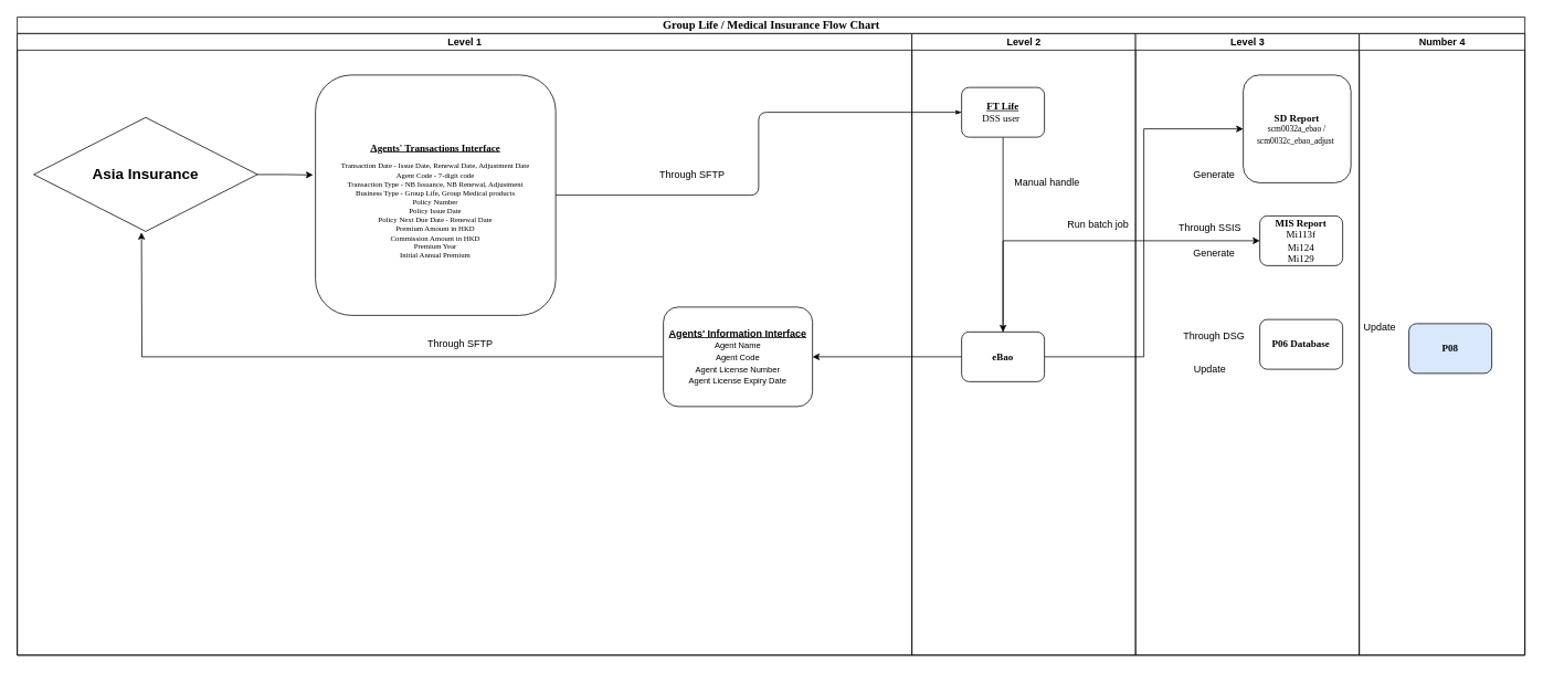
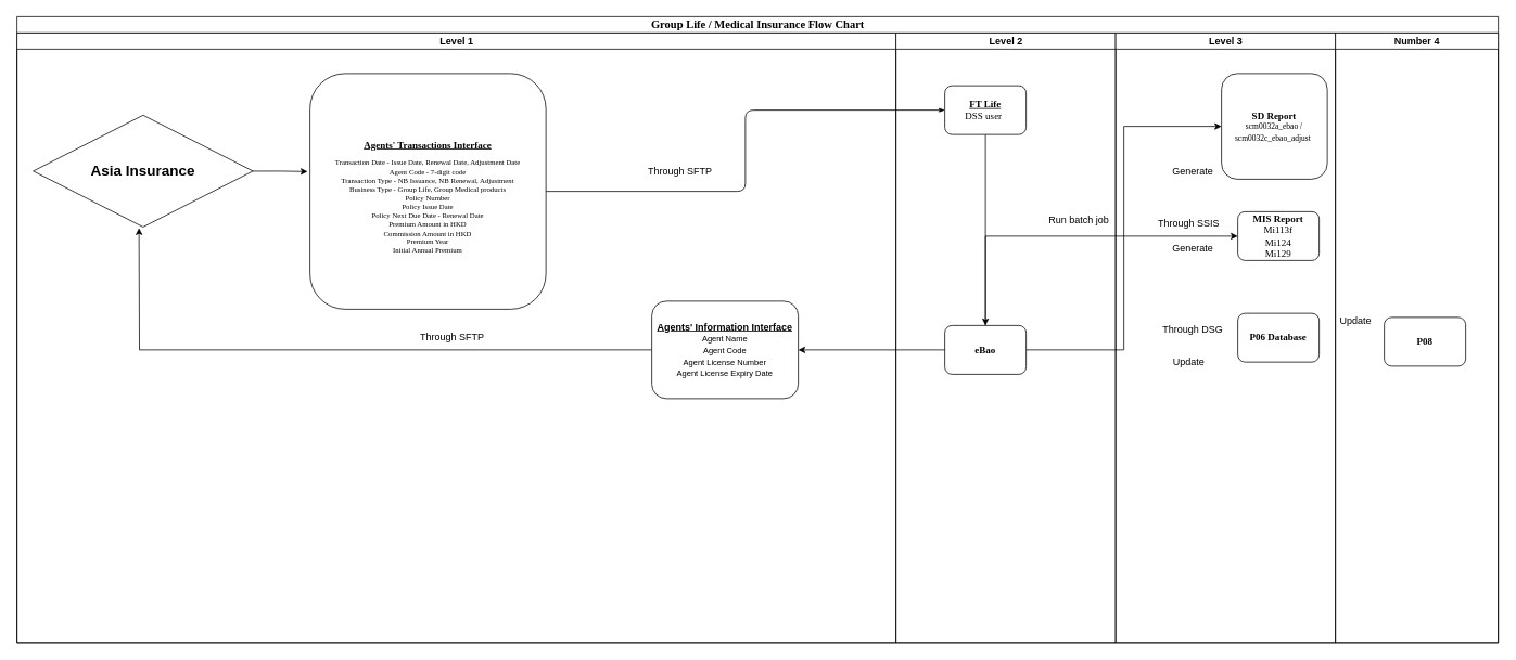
  <mxCell id="0" />
  <mxCell id="1" parent="0" />
  <mxCell id="2" value="&lt;font style=&quot;font-size: 14px;&quot;&gt;Group Life / Medical Insurance Flow Chart&lt;/font&gt;" style="swimlane;html=1;childLayout=stackLayout;startSize=20;rounded=0;shadow=0;labelBackgroundColor=none;strokeWidth=1;fontFamily=Verdana;fontSize=8;align=center;" parent="1" vertex="1"><mxGeometry x="20" y="20" width="1820" height="770" as="geometry" /></mxCell>
  <mxCell id="3" value="Level 1" style="swimlane;html=1;startSize=20;" parent="2" vertex="1"><mxGeometry y="20" width="1080" height="750" as="geometry" /></mxCell>
  <mxCell id="4" value="&lt;font style=&quot;&quot;&gt;&lt;font style=&quot;font-size: 12px;&quot;&gt;&lt;u style=&quot;&quot;&gt;&lt;b style=&quot;&quot;&gt;&lt;br&gt;&lt;/b&gt;&lt;/u&gt;&lt;b&gt;&lt;u&gt;Agents' Transactions Interface&lt;/u&gt;&lt;/b&gt;&lt;br&gt;&lt;/font&gt;&lt;br&gt;&lt;div style=&quot;font-size: 9px;&quot;&gt;Transaction Date - Issue Date, Renewal Date, Adjustment Date&lt;/div&gt;&lt;div style=&quot;font-size: 9px;&quot;&gt;Agent Code - 7-digit code&lt;/div&gt;&lt;div style=&quot;font-size: 9px;&quot;&gt;Transaction Type - NB Issuance, NB Renewal, Adjustment&lt;/div&gt;&lt;div style=&quot;font-size: 9px;&quot;&gt;Business Type - Group Life, Group Medical products&lt;/div&gt;&lt;div style=&quot;font-size: 9px;&quot;&gt;Policy Number&lt;/div&gt;&lt;div style=&quot;font-size: 9px;&quot;&gt;Policy Issue Date&lt;/div&gt;&lt;div style=&quot;font-size: 9px;&quot;&gt;Policy Next Due Date - Renewal Date&lt;/div&gt;&lt;div style=&quot;font-size: 9px;&quot;&gt;Premium Amount in HKD&lt;/div&gt;&lt;div style=&quot;font-size: 9px;&quot;&gt;Commission Amount in HKD&lt;/div&gt;&lt;div style=&quot;font-size: 9px;&quot;&gt;Premium Year&lt;/div&gt;&lt;div style=&quot;font-size: 9px;&quot;&gt;Initial Annual Premium&lt;/div&gt;&lt;/font&gt;" style="rounded=1;whiteSpace=wrap;html=1;shadow=0;labelBackgroundColor=none;strokeWidth=1;fontFamily=Verdana;fontSize=8;align=center;" parent="3" vertex="1"><mxGeometry x="360" y="50" width="290" height="290" as="geometry" /></mxCell>
  <mxCell id="5" value="Through SFTP" style="text;html=1;strokeColor=none;fillColor=none;align=center;verticalAlign=middle;whiteSpace=wrap;rounded=0;" vertex="1" parent="3"><mxGeometry x="750" y="150" width="130" height="40" as="geometry" /></mxCell>
  <mxCell id="6" style="edgeStyle=orthogonalEdgeStyle;rounded=0;orthogonalLoop=1;jettySize=auto;html=1;" edge="1" parent="3" source="7"><mxGeometry relative="1" as="geometry"><mxPoint x="150" y="240" as="targetPoint" /></mxGeometry></mxCell>
  <mxCell id="7" value="&lt;u&gt;&lt;b&gt;Agents' Information Interface&lt;/b&gt;&lt;/u&gt;&lt;br&gt;&lt;div&gt;&lt;font style=&quot;font-size: 10px;&quot;&gt;Agent Na&lt;/font&gt;&lt;font style=&quot;font-size: 10px;&quot;&gt;me&lt;/font&gt;&lt;/div&gt;&lt;div&gt;&lt;font style=&quot;font-size: 10px;&quot;&gt;Agent Code&lt;/font&gt;&lt;/div&gt;&lt;div&gt;&lt;font style=&quot;font-size: 10px;&quot;&gt;Agent License Number&lt;/font&gt;&lt;/div&gt;&lt;div&gt;&lt;font style=&quot;font-size: 10px;&quot;&gt;Agent License Expiry Date&lt;/font&gt;&lt;/div&gt;" style="rounded=1;whiteSpace=wrap;html=1;" vertex="1" parent="3"><mxGeometry x="780" y="330" width="180" height="120" as="geometry" /></mxCell>
  <mxCell id="8" value="Through SFTP" style="text;html=1;strokeColor=none;fillColor=none;align=center;verticalAlign=middle;whiteSpace=wrap;rounded=0;" vertex="1" parent="3"><mxGeometry x="450" y="355" width="170" height="40" as="geometry" /></mxCell>
  <mxCell id="9" value="&lt;b style=&quot;border-color: var(--border-color);&quot;&gt;&lt;font style=&quot;border-color: var(--border-color); font-size: 18px;&quot;&gt;Asia Insurance&lt;/font&gt;&lt;/b&gt;" style="rhombus;whiteSpace=wrap;html=1;" vertex="1" parent="3"><mxGeometry x="20" y="101.25" width="270" height="137.5" as="geometry" /></mxCell>
  <mxCell id="10" style="edgeStyle=orthogonalEdgeStyle;rounded=0;orthogonalLoop=1;jettySize=auto;html=1;entryX=-0.01;entryY=0.416;entryDx=0;entryDy=0;entryPerimeter=0;" edge="1" parent="3" source="9" target="4"><mxGeometry relative="1" as="geometry" /></mxCell>
  <mxCell id="11" style="edgeStyle=orthogonalEdgeStyle;rounded=1;html=1;labelBackgroundColor=none;startArrow=none;startFill=0;startSize=5;endArrow=classicThin;endFill=1;endSize=5;jettySize=auto;orthogonalLoop=1;strokeWidth=1;fontFamily=Verdana;fontSize=8" parent="2" source="4" target="14" edge="1"><mxGeometry relative="1" as="geometry" /></mxCell>
  <mxCell id="12" value="Level 2" style="swimlane;html=1;startSize=20;" parent="2" vertex="1"><mxGeometry x="1080" y="20" width="270" height="750" as="geometry" /></mxCell>
  <mxCell id="13" style="edgeStyle=orthogonalEdgeStyle;rounded=0;orthogonalLoop=1;jettySize=auto;html=1;" edge="1" parent="12" source="14" target="15"><mxGeometry relative="1" as="geometry" /></mxCell>
  <mxCell id="14" value="&lt;font style=&quot;font-size: 12px;&quot;&gt;&lt;b&gt;&lt;u&gt;FT Life&lt;br&gt;&lt;/u&gt;&lt;/b&gt;&lt;/font&gt;&lt;font style=&quot;font-size: 12px;&quot;&gt;DSS user&lt;/font&gt;&amp;nbsp;&amp;nbsp;" style="rounded=1;whiteSpace=wrap;html=1;shadow=0;labelBackgroundColor=none;strokeWidth=1;fontFamily=Verdana;fontSize=8;align=center;" parent="12" vertex="1"><mxGeometry x="60" y="65" width="100" height="60" as="geometry" /></mxCell>
  <mxCell id="15" value="&lt;font style=&quot;font-size: 12px;&quot;&gt;&lt;b&gt;eBao&lt;/b&gt;&lt;/font&gt;" style="rounded=1;whiteSpace=wrap;html=1;shadow=0;labelBackgroundColor=none;strokeWidth=1;fontFamily=Verdana;fontSize=8;align=center;" parent="12" vertex="1"><mxGeometry x="60" y="360" width="100" height="60" as="geometry" /></mxCell>
- <mxCell id="16" value="Manual handle&amp;nbsp;" style="text;html=1;strokeColor=none;fillColor=none;align=center;verticalAlign=middle;whiteSpace=wrap;rounded=0;" vertex="1" parent="12"><mxGeometry x="110" y="170" width="110" height="20" as="geometry" /></mxCell>
  <mxCell id="17" value="Run batch job" style="text;html=1;strokeColor=none;fillColor=none;align=center;verticalAlign=middle;whiteSpace=wrap;rounded=0;" vertex="1" parent="12"><mxGeometry x="170" y="220" width="110" height="20" as="geometry" /></mxCell>
  <mxCell id="18" value="Level 3" style="swimlane;html=1;startSize=20;" parent="2" vertex="1"><mxGeometry x="1350" y="20" width="270" height="750" as="geometry" /></mxCell>
  <mxCell id="19" value="&lt;font style=&quot;&quot;&gt;&lt;b style=&quot;font-size: 12px;&quot;&gt;SD Report&lt;br&gt;&lt;/b&gt;&lt;font style=&quot;font-size: 10px;&quot;&gt;scm0032a_ebao / scm0032c_ebao_adjust&lt;/font&gt;&lt;/font&gt;&lt;font style=&quot;font-size: 12px;&quot;&gt;&amp;nbsp;&lt;br&gt;&lt;/font&gt;" style="rounded=1;whiteSpace=wrap;html=1;shadow=0;labelBackgroundColor=none;strokeWidth=1;fontFamily=Verdana;fontSize=8;align=center;" vertex="1" parent="18"><mxGeometry x="130" y="50" width="130" height="130" as="geometry" /></mxCell>
  <mxCell id="20" value="&lt;font style=&quot;font-size: 12px;&quot;&gt;&lt;b&gt;MIS Report&lt;/b&gt;&lt;br&gt;Mi113f&lt;br&gt;Mi124&lt;br&gt;&amp;nbsp;Mi129&amp;nbsp;&lt;br&gt;&lt;/font&gt;" style="rounded=1;whiteSpace=wrap;html=1;shadow=0;labelBackgroundColor=none;strokeWidth=1;fontFamily=Verdana;fontSize=8;align=center;" vertex="1" parent="18"><mxGeometry x="150" y="220" width="100" height="60" as="geometry" /></mxCell>
  <mxCell id="21" value="&lt;font style=&quot;font-size: 12px;&quot;&gt;&lt;b&gt;P06 Database&lt;/b&gt;&lt;/font&gt;" style="rounded=1;whiteSpace=wrap;html=1;shadow=0;labelBackgroundColor=none;strokeWidth=1;fontFamily=Verdana;fontSize=8;align=center;" vertex="1" parent="18"><mxGeometry x="150" y="345" width="100" height="60" as="geometry" /></mxCell>
  <mxCell id="22" value="Through SSIS" style="text;html=1;strokeColor=none;fillColor=none;align=center;verticalAlign=middle;whiteSpace=wrap;rounded=0;" vertex="1" parent="18"><mxGeometry x="45" y="220" width="90" height="30" as="geometry" /></mxCell>
  <mxCell id="23" value="Through DSG" style="text;html=1;strokeColor=none;fillColor=none;align=center;verticalAlign=middle;whiteSpace=wrap;rounded=0;" vertex="1" parent="18"><mxGeometry x="50" y="350" width="90" height="30" as="geometry" /></mxCell>
  <mxCell id="24" value="Update" style="text;html=1;strokeColor=none;fillColor=none;align=center;verticalAlign=middle;whiteSpace=wrap;rounded=0;" vertex="1" parent="18"><mxGeometry x="60" y="390" width="60" height="30" as="geometry" /></mxCell>
  <mxCell id="25" value="Generate" style="text;html=1;strokeColor=none;fillColor=none;align=center;verticalAlign=middle;whiteSpace=wrap;rounded=0;" vertex="1" parent="18"><mxGeometry x="65" y="155" width="60" height="30" as="geometry" /></mxCell>
  <mxCell id="26" style="edgeStyle=orthogonalEdgeStyle;rounded=0;orthogonalLoop=1;jettySize=auto;html=1;entryX=0;entryY=0.5;entryDx=0;entryDy=0;" edge="1" parent="18" source="15" target="20"><mxGeometry relative="1" as="geometry"><mxPoint x="-520" y="240" as="targetPoint" /><Array as="points"><mxPoint x="150" y="250" /></Array></mxGeometry></mxCell>
  <mxCell id="27" value="Generate" style="text;html=1;strokeColor=none;fillColor=none;align=center;verticalAlign=middle;whiteSpace=wrap;rounded=0;" vertex="1" parent="18"><mxGeometry x="65" y="250" width="60" height="30" as="geometry" /></mxCell>
  <mxCell id="28" style="edgeStyle=orthogonalEdgeStyle;rounded=0;orthogonalLoop=1;jettySize=auto;html=1;entryX=0;entryY=0.5;entryDx=0;entryDy=0;" edge="1" parent="2" source="15" target="19"><mxGeometry relative="1" as="geometry"><mxPoint x="370" y="230" as="targetPoint" /></mxGeometry></mxCell>
  <mxCell id="29" style="edgeStyle=orthogonalEdgeStyle;rounded=0;orthogonalLoop=1;jettySize=auto;html=1;" edge="1" parent="2" source="15" target="7"><mxGeometry relative="1" as="geometry" /></mxCell>
  <mxCell id="30" value="Number 4" style="swimlane;html=1;startSize=20;" parent="2" vertex="1"><mxGeometry x="1620" y="20" width="200" height="750" as="geometry" /></mxCell>
- <mxCell id="31" value="&lt;font style=&quot;font-size: 12px;&quot;&gt;&lt;b&gt;P08&lt;/b&gt;&lt;/font&gt;" style="rounded=1;whiteSpace=wrap;html=1;shadow=0;labelBackgroundColor=none;strokeWidth=1;fontFamily=Verdana;fontSize=8;align=center;fillColor=#dae8fc;" vertex="1" parent="30"><mxGeometry x="60" y="350" width="100" height="60" as="geometry" /></mxCell>
+ <mxCell id="31" value="&lt;font style=&quot;font-size: 12px;&quot;&gt;&lt;b&gt;P08&lt;/b&gt;&lt;/font&gt;" style="rounded=1;whiteSpace=wrap;html=1;shadow=0;labelBackgroundColor=none;strokeWidth=1;fontFamily=Verdana;fontSize=8;align=center;" vertex="1" parent="30"><mxGeometry x="60" y="350" width="100" height="60" as="geometry" /></mxCell>
  <mxCell id="32" value="Update" style="text;html=1;strokeColor=none;fillColor=none;align=center;verticalAlign=middle;whiteSpace=wrap;rounded=0;" vertex="1" parent="30"><mxGeometry x="-20" y="340" width="90" height="30" as="geometry" /></mxCell>
